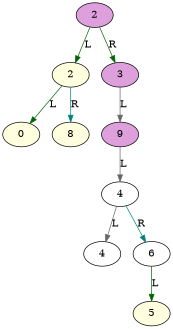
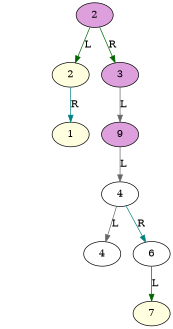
  digraph {
    node [fillcolor=lightyellow style=filled]
    edge [color=darkgreen]
    n1 [fillcolor=plum label=2]
    n2 [label=2]
    n3 [fillcolor=plum label=3]
-   n4 [label=0]
-   n5 [label=8]
+   n5 [label=1]
    n6 [fillcolor=plum label=9]
    n7 [fillcolor=white label=4]
    n8 [fillcolor=white label=4]
    n9 [fillcolor=white label=6]
-   n10 [label=5]
+   n10 [label=7]
    n1 -> n2 [label=L]
    n1 -> n3 [label=R]
-   n2 -> n4 [label=L]
    n2 -> n5 [color=teal label=R]
    n3 -> n6 [color=gray40 label=L]
    n6 -> n7 [color=gray40 label=L]
    n7 -> n8 [color=gray40 label=L]
    n7 -> n9 [color=teal label=R]
    n9 -> n10 [label=L]
  }
